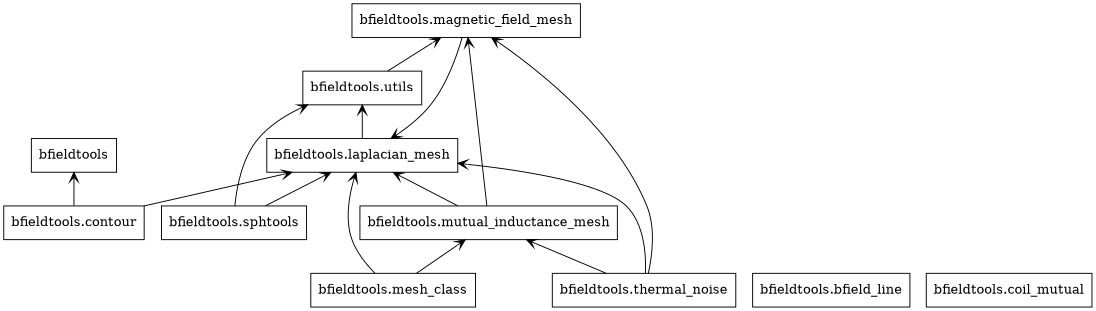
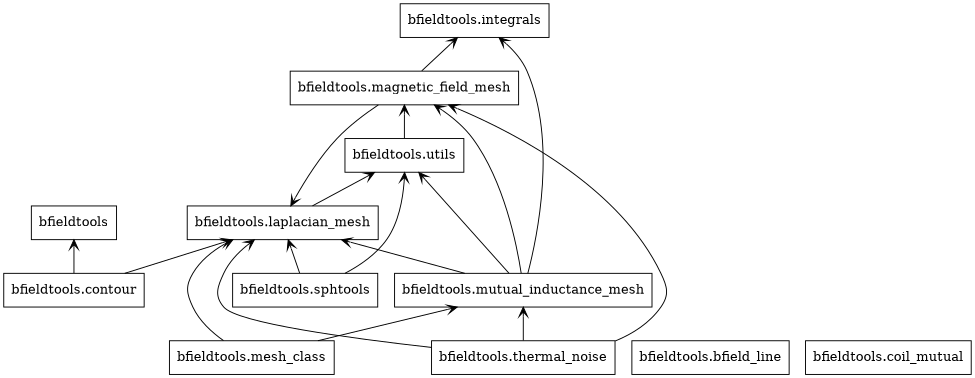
  digraph {
    rankdir=BT
    node [shape=box]
    edge [arrowhead=open arrowtail=none]
    n1 [label=bfieldtools]
    n2 [label="bfieldtools.bfield_line"]
    n3 [label="bfieldtools.coil_mutual"]
    n4 [label="bfieldtools.contour"]
    n5 [label="bfieldtools.laplacian_mesh"]
    n6 [label="bfieldtools.utils"]
+   n7 [label="bfieldtools.integrals"]
    n8 [label="bfieldtools.magnetic_field_mesh"]
    n9 [label="bfieldtools.mesh_class"]
    n10 [label="bfieldtools.mutual_inductance_mesh"]
    n11 [label="bfieldtools.sphtools"]
    n12 [label="bfieldtools.thermal_noise"]
    n4 -> n1
    n4 -> n5
    n5 -> n6
    n6 -> n8
    n8 -> n5
+   n8 -> n7
    n9 -> n5
    n9 -> n10
    n10 -> n5
+   n10 -> n6
+   n10 -> n7
    n10 -> n8
    n11 -> n5
    n11 -> n6
    n12 -> n5
    n12 -> n8
    n12 -> n10
  }
